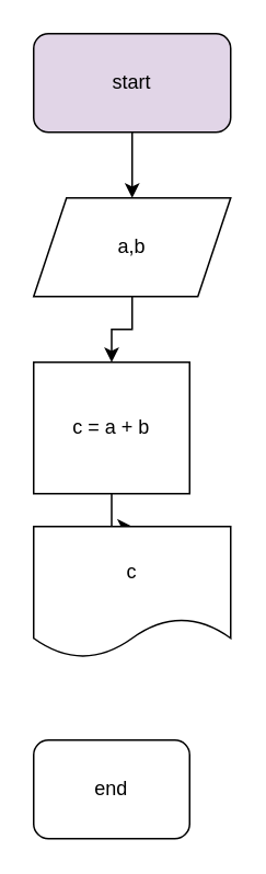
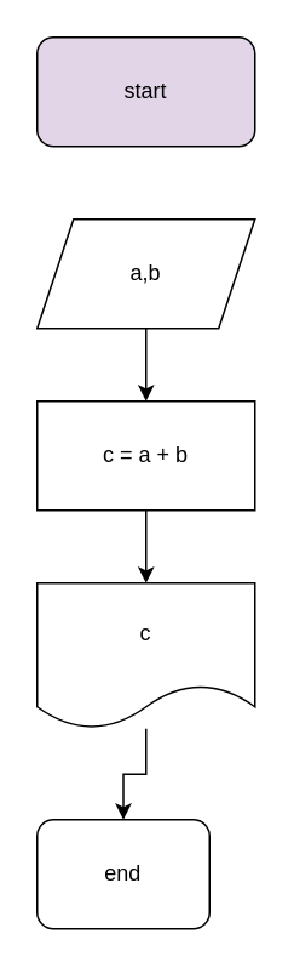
  <mxCell id="0" />
  <mxCell id="1" parent="0" />
- <mxCell id="2" value="" style="edgeStyle=orthogonalEdgeStyle;rounded=0;orthogonalLoop=1;jettySize=auto;html=1;" edge="1" parent="1" source="3" target="6"><mxGeometry relative="1" as="geometry" /></mxCell>
  <mxCell id="3" value="start" style="rounded=1;whiteSpace=wrap;html=1;fillColor=#e1d5e7;" vertex="1" parent="1"><mxGeometry x="20" y="20" width="120" height="60" as="geometry" /></mxCell>
  <mxCell id="4" value="end" style="rounded=1;whiteSpace=wrap;html=1;" vertex="1" parent="1"><mxGeometry x="20" y="450" width="95" height="60" as="geometry" /></mxCell>
  <mxCell id="5" value="" style="edgeStyle=orthogonalEdgeStyle;rounded=0;orthogonalLoop=1;jettySize=auto;html=1;" edge="1" parent="1" source="6" target="8"><mxGeometry relative="1" as="geometry" /></mxCell>
  <mxCell id="6" value="a,b" style="shape=parallelogram;perimeter=parallelogramPerimeter;whiteSpace=wrap;html=1;fixedSize=1;" vertex="1" parent="1"><mxGeometry x="20" y="120" width="120" height="60" as="geometry" /></mxCell>
  <mxCell id="7" value="" style="edgeStyle=orthogonalEdgeStyle;rounded=0;orthogonalLoop=1;jettySize=auto;html=1;" edge="1" parent="1" source="8" target="10"><mxGeometry relative="1" as="geometry" /></mxCell>
- <mxCell id="8" value="c = a + b" style="rounded=0;whiteSpace=wrap;html=1;" vertex="1" parent="1"><mxGeometry x="20" y="220" width="95" height="80" as="geometry" /></mxCell>
+ <mxCell id="8" value="c = a + b" style="rounded=0;whiteSpace=wrap;html=1;" vertex="1" parent="1"><mxGeometry x="20" y="220" width="120" height="60" as="geometry" /></mxCell>
+ <mxCell id="9" value="" style="edgeStyle=orthogonalEdgeStyle;rounded=0;orthogonalLoop=1;jettySize=auto;html=1;" edge="1" parent="1" source="10" target="4"><mxGeometry relative="1" as="geometry" /></mxCell>
  <mxCell id="10" value="c" style="shape=document;whiteSpace=wrap;html=1;boundedLbl=1;rounded=0;" vertex="1" parent="1"><mxGeometry x="20" y="320" width="120" height="80" as="geometry" /></mxCell>
